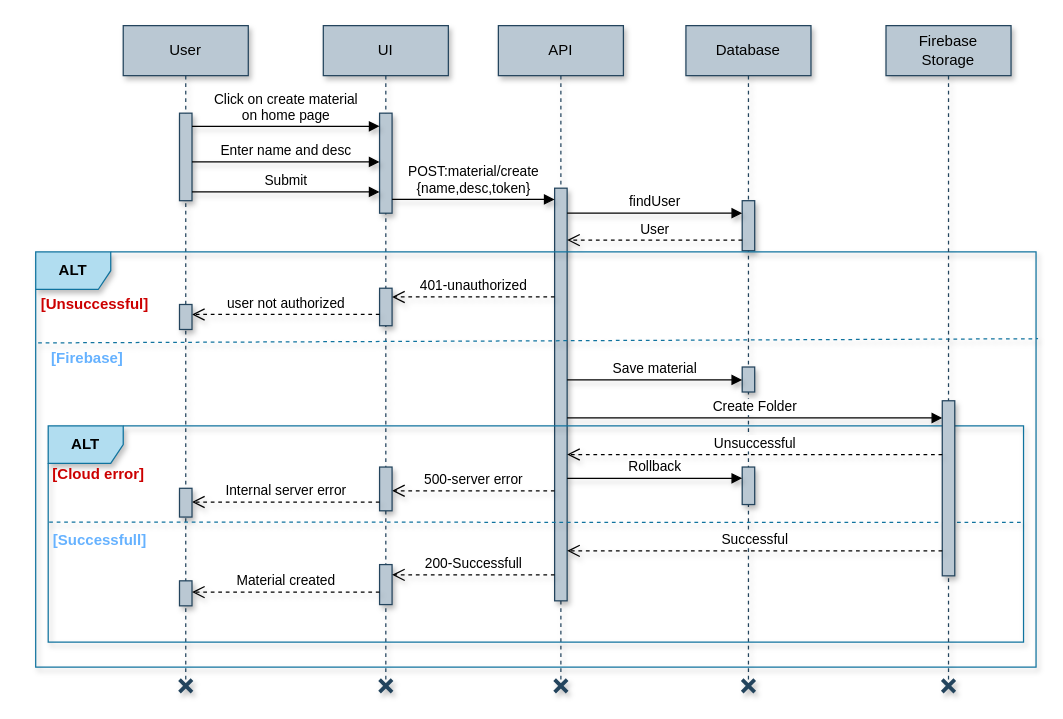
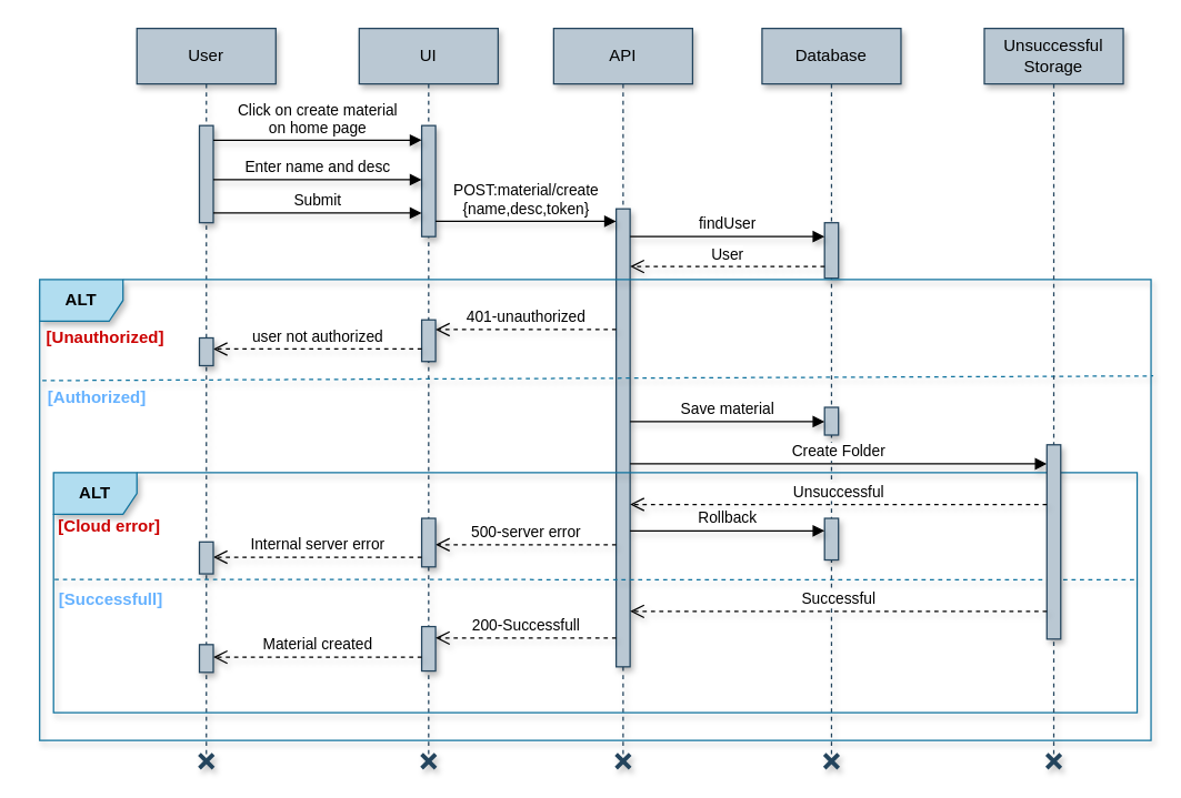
  <mxCell id="0" />
  <mxCell id="1" parent="0" />
  <mxCell id="2" value="User" style="shape=umlLifeline;perimeter=lifelinePerimeter;whiteSpace=wrap;html=1;container=1;dropTarget=0;collapsible=0;recursiveResize=0;outlineConnect=0;portConstraint=eastwest;newEdgeStyle={&quot;edgeStyle&quot;:&quot;elbowEdgeStyle&quot;,&quot;elbow&quot;:&quot;vertical&quot;,&quot;curved&quot;:0,&quot;rounded&quot;:0};fillColor=#bac8d3;strokeColor=#23445d;shadow=1;" parent="1" vertex="1"><mxGeometry x="98" y="20" width="100" height="523" as="geometry" /></mxCell>
  <mxCell id="3" value="" style="html=1;points=[[0,0,0,0,5],[0,1,0,0,-5],[1,0,0,0,5],[1,1,0,0,-5]];perimeter=orthogonalPerimeter;outlineConnect=0;targetShapes=umlLifeline;portConstraint=eastwest;newEdgeStyle={&quot;curved&quot;:0,&quot;rounded&quot;:0};fillColor=#bac8d3;strokeColor=#23445d;shadow=1;" parent="2" vertex="1"><mxGeometry x="45" y="70" width="10" height="70" as="geometry" /></mxCell>
  <mxCell id="4" value="UI" style="shape=umlLifeline;perimeter=lifelinePerimeter;whiteSpace=wrap;html=1;container=1;dropTarget=0;collapsible=0;recursiveResize=0;outlineConnect=0;portConstraint=eastwest;newEdgeStyle={&quot;edgeStyle&quot;:&quot;elbowEdgeStyle&quot;,&quot;elbow&quot;:&quot;vertical&quot;,&quot;curved&quot;:0,&quot;rounded&quot;:0};fillColor=#bac8d3;strokeColor=#23445d;shadow=1;" parent="1" vertex="1"><mxGeometry x="258" y="20" width="100" height="523" as="geometry" /></mxCell>
  <mxCell id="5" value="" style="html=1;points=[[0,0,0,0,5],[0,1,0,0,-5],[1,0,0,0,5],[1,1,0,0,-5]];perimeter=orthogonalPerimeter;outlineConnect=0;targetShapes=umlLifeline;portConstraint=eastwest;newEdgeStyle={&quot;curved&quot;:0,&quot;rounded&quot;:0};fillColor=#bac8d3;strokeColor=#23445d;shadow=1;" parent="4" vertex="1"><mxGeometry x="45" y="70" width="10" height="80" as="geometry" /></mxCell>
  <mxCell id="6" value="" style="html=1;points=[[0,0,0,0,5],[0,1,0,0,-5],[1,0,0,0,5],[1,1,0,0,-5]];perimeter=orthogonalPerimeter;outlineConnect=0;targetShapes=umlLifeline;portConstraint=eastwest;newEdgeStyle={&quot;curved&quot;:0,&quot;rounded&quot;:0};fillColor=#bac8d3;strokeColor=#23445d;shadow=1;" parent="4" vertex="1"><mxGeometry x="45" y="210" width="10" height="30" as="geometry" /></mxCell>
  <mxCell id="7" value="API" style="shape=umlLifeline;perimeter=lifelinePerimeter;whiteSpace=wrap;html=1;container=1;dropTarget=0;collapsible=0;recursiveResize=0;outlineConnect=0;portConstraint=eastwest;newEdgeStyle={&quot;edgeStyle&quot;:&quot;elbowEdgeStyle&quot;,&quot;elbow&quot;:&quot;vertical&quot;,&quot;curved&quot;:0,&quot;rounded&quot;:0};fillColor=#bac8d3;strokeColor=#23445d;shadow=1;" parent="1" vertex="1"><mxGeometry x="398" y="20" width="100" height="523" as="geometry" /></mxCell>
  <mxCell id="8" value="" style="html=1;points=[[0,0,0,0,5],[0,1,0,0,-5],[1,0,0,0,5],[1,1,0,0,-5]];perimeter=orthogonalPerimeter;outlineConnect=0;targetShapes=umlLifeline;portConstraint=eastwest;newEdgeStyle={&quot;curved&quot;:0,&quot;rounded&quot;:0};fillColor=#bac8d3;strokeColor=#23445d;shadow=1;" parent="7" vertex="1"><mxGeometry x="45" y="130" width="10" height="330" as="geometry" /></mxCell>
  <mxCell id="9" value="Database" style="shape=umlLifeline;perimeter=lifelinePerimeter;whiteSpace=wrap;html=1;container=1;dropTarget=0;collapsible=0;recursiveResize=0;outlineConnect=0;portConstraint=eastwest;newEdgeStyle={&quot;edgeStyle&quot;:&quot;elbowEdgeStyle&quot;,&quot;elbow&quot;:&quot;vertical&quot;,&quot;curved&quot;:0,&quot;rounded&quot;:0};fillColor=#bac8d3;strokeColor=#23445d;shadow=1;" parent="1" vertex="1"><mxGeometry x="548" y="20" width="100" height="523" as="geometry" /></mxCell>
  <mxCell id="10" value="" style="html=1;points=[[0,0,0,0,5],[0,1,0,0,-5],[1,0,0,0,5],[1,1,0,0,-5]];perimeter=orthogonalPerimeter;outlineConnect=0;targetShapes=umlLifeline;portConstraint=eastwest;newEdgeStyle={&quot;curved&quot;:0,&quot;rounded&quot;:0};fillColor=#bac8d3;strokeColor=#23445d;shadow=1;" parent="9" vertex="1"><mxGeometry x="45" y="140" width="10" height="40" as="geometry" /></mxCell>
  <mxCell id="11" value="" style="html=1;points=[[0,0,0,0,5],[0,1,0,0,-5],[1,0,0,0,5],[1,1,0,0,-5]];perimeter=orthogonalPerimeter;outlineConnect=0;targetShapes=umlLifeline;portConstraint=eastwest;newEdgeStyle={&quot;curved&quot;:0,&quot;rounded&quot;:0};fillColor=#bac8d3;strokeColor=#23445d;shadow=1;" parent="9" vertex="1"><mxGeometry x="45" y="353" width="10" height="30" as="geometry" /></mxCell>
  <mxCell id="12" value="Click on create material&lt;div&gt;on home page&lt;/div&gt;" style="html=1;verticalAlign=bottom;endArrow=block;curved=0;rounded=0;shadow=1;" parent="1" edge="1"><mxGeometry width="80" relative="1" as="geometry"><mxPoint x="153" y="100.5" as="sourcePoint" /><mxPoint x="303" y="100.5" as="targetPoint" /></mxGeometry></mxCell>
  <mxCell id="13" value="Enter name and desc" style="html=1;verticalAlign=bottom;endArrow=block;curved=0;rounded=0;shadow=1;" parent="1" edge="1"><mxGeometry width="80" relative="1" as="geometry"><mxPoint x="153" y="129" as="sourcePoint" /><mxPoint x="303" y="129" as="targetPoint" /></mxGeometry></mxCell>
  <mxCell id="14" value="Submit" style="html=1;verticalAlign=bottom;endArrow=block;curved=0;rounded=0;shadow=1;" parent="1" edge="1"><mxGeometry width="80" relative="1" as="geometry"><mxPoint x="153" y="153" as="sourcePoint" /><mxPoint x="303" y="153" as="targetPoint" /></mxGeometry></mxCell>
  <mxCell id="15" value="POST:material/create&lt;div&gt;{name,desc,token}&lt;/div&gt;" style="html=1;verticalAlign=bottom;endArrow=block;curved=0;rounded=0;shadow=1;" parent="1" edge="1"><mxGeometry width="80" relative="1" as="geometry"><mxPoint x="313" y="159" as="sourcePoint" /><mxPoint x="443" y="159" as="targetPoint" /></mxGeometry></mxCell>
  <mxCell id="16" value="findUser" style="html=1;verticalAlign=bottom;endArrow=block;curved=0;rounded=0;shadow=1;" parent="1" edge="1"><mxGeometry width="80" relative="1" as="geometry"><mxPoint x="453" y="170" as="sourcePoint" /><mxPoint x="593" y="170" as="targetPoint" /></mxGeometry></mxCell>
  <mxCell id="17" value="User" style="html=1;verticalAlign=bottom;endArrow=open;dashed=1;endSize=8;curved=0;rounded=0;shadow=1;" parent="1" edge="1"><mxGeometry relative="1" as="geometry"><mxPoint x="593" y="191.5" as="sourcePoint" /><mxPoint x="453" y="191.5" as="targetPoint" /></mxGeometry></mxCell>
  <mxCell id="18" value="ALT" style="shape=umlFrame;whiteSpace=wrap;html=1;pointerEvents=0;width=60;height=30;fillColor=#b1ddf0;strokeColor=#10739e;shadow=1;fontStyle=1" parent="1" vertex="1"><mxGeometry y="201" width="800" height="332" as="geometry" x="28" /></mxCell>
- <mxCell id="19" value="&lt;b&gt;&lt;font color=&quot;#cc0000&quot;&gt;[Unsuccessful]&lt;/font&gt;&lt;/b&gt;" style="text;html=1;align=center;verticalAlign=middle;resizable=0;points=[];autosize=1;strokeColor=none;fillColor=none;shadow=1;" parent="1" vertex="1"><mxGeometry x="20" y="228" width="110" height="30" as="geometry" /></mxCell>
+ <mxCell id="19" value="&lt;b&gt;&lt;font color=&quot;#cc0000&quot;&gt;[Unauthorized]&lt;/font&gt;&lt;/b&gt;" style="text;html=1;align=center;verticalAlign=middle;resizable=0;points=[];autosize=1;strokeColor=none;fillColor=none;shadow=1;" parent="1" vertex="1"><mxGeometry x="20" y="228" width="110" height="30" as="geometry" /></mxCell>
  <mxCell id="20" value="401-unauthorized" style="html=1;verticalAlign=bottom;endArrow=open;dashed=1;endSize=8;curved=0;rounded=0;shadow=1;" parent="1" edge="1"><mxGeometry relative="1" as="geometry"><mxPoint x="443" y="237" as="sourcePoint" /><mxPoint x="313" y="237" as="targetPoint" /></mxGeometry></mxCell>
  <mxCell id="21" value="user not authorized" style="html=1;verticalAlign=bottom;endArrow=open;dashed=1;endSize=8;curved=0;rounded=0;shadow=1;" parent="1" edge="1"><mxGeometry relative="1" as="geometry"><mxPoint x="303" y="251" as="sourcePoint" /><mxPoint x="153" y="251" as="targetPoint" /></mxGeometry></mxCell>
  <mxCell id="22" value="" style="html=1;points=[[0,0,0,0,5],[0,1,0,0,-5],[1,0,0,0,5],[1,1,0,0,-5]];perimeter=orthogonalPerimeter;outlineConnect=0;targetShapes=umlLifeline;portConstraint=eastwest;newEdgeStyle={&quot;curved&quot;:0,&quot;rounded&quot;:0};fillColor=#bac8d3;strokeColor=#23445d;shadow=1;" parent="1" vertex="1"><mxGeometry x="143" y="243" width="10" height="20" as="geometry" /></mxCell>
  <mxCell id="23" value="" style="endArrow=none;dashed=1;html=1;rounded=0;fillColor=#b1ddf0;strokeColor=#10739e;fontStyle=1;exitX=0;exitY=0.305;exitDx=0;exitDy=0;exitPerimeter=0;entryX=1.002;entryY=0.209;entryDx=0;entryDy=0;entryPerimeter=0;shadow=1;" parent="1" target="18" edge="1"><mxGeometry width="50" height="50" relative="1" as="geometry"><mxPoint x="29.95" y="273.74" as="sourcePoint" /><mxPoint x="678" y="273" as="targetPoint" /></mxGeometry></mxCell>
  <mxCell id="24" value="500-server error" style="html=1;verticalAlign=bottom;endArrow=open;dashed=1;endSize=8;curved=0;rounded=0;entryX=1;entryY=0;entryDx=0;entryDy=5;entryPerimeter=0;shadow=1;" parent="1" edge="1"><mxGeometry relative="1" as="geometry"><mxPoint x="443" y="392" as="sourcePoint" /><mxPoint x="313" y="392" as="targetPoint" /></mxGeometry></mxCell>
  <mxCell id="25" value="" style="html=1;points=[[0,0,0,0,5],[0,1,0,0,-5],[1,0,0,0,5],[1,1,0,0,-5]];perimeter=orthogonalPerimeter;outlineConnect=0;targetShapes=umlLifeline;portConstraint=eastwest;newEdgeStyle={&quot;curved&quot;:0,&quot;rounded&quot;:0};fillColor=#bac8d3;strokeColor=#23445d;shadow=1;" parent="1" vertex="1"><mxGeometry x="303" y="373" width="10" height="35" as="geometry" /></mxCell>
  <mxCell id="26" value="Internal server error" style="html=1;verticalAlign=bottom;endArrow=open;dashed=1;endSize=8;curved=0;rounded=0;shadow=1;" parent="1" edge="1"><mxGeometry relative="1" as="geometry"><mxPoint x="303" y="401" as="sourcePoint" /><mxPoint x="153" y="401" as="targetPoint" /></mxGeometry></mxCell>
  <mxCell id="27" value="" style="html=1;points=[[0,0,0,0,5],[0,1,0,0,-5],[1,0,0,0,5],[1,1,0,0,-5]];perimeter=orthogonalPerimeter;outlineConnect=0;targetShapes=umlLifeline;portConstraint=eastwest;newEdgeStyle={&quot;curved&quot;:0,&quot;rounded&quot;:0};fillColor=#bac8d3;strokeColor=#23445d;shadow=1;" parent="1" vertex="1"><mxGeometry x="143" y="390" width="10" height="23" as="geometry" /></mxCell>
- <mxCell id="28" value="&lt;b&gt;&lt;font color=&quot;#66b2ff&quot;&gt;[Firebase]&lt;/font&gt;&lt;/b&gt;" style="text;html=1;align=center;verticalAlign=middle;resizable=0;points=[];autosize=1;strokeColor=none;fillColor=none;shadow=1;" parent="1" vertex="1"><mxGeometry x="24" y="271" width="90" height="30" as="geometry" /></mxCell>
+ <mxCell id="28" value="&lt;b&gt;&lt;font color=&quot;#66b2ff&quot;&gt;[Authorized]&lt;/font&gt;&lt;/b&gt;" style="text;html=1;align=center;verticalAlign=middle;resizable=0;points=[];autosize=1;strokeColor=none;fillColor=none;shadow=1;" parent="1" vertex="1"><mxGeometry x="24" y="271" width="90" height="30" as="geometry" /></mxCell>
  <mxCell id="29" value="" style="html=1;points=[[0,0,0,0,5],[0,1,0,0,-5],[1,0,0,0,5],[1,1,0,0,-5]];perimeter=orthogonalPerimeter;outlineConnect=0;targetShapes=umlLifeline;portConstraint=eastwest;newEdgeStyle={&quot;curved&quot;:0,&quot;rounded&quot;:0};fillColor=#bac8d3;strokeColor=#23445d;shadow=1;" parent="1" vertex="1"><mxGeometry x="303" y="451" width="10" height="32" as="geometry" /></mxCell>
  <mxCell id="30" value="" style="html=1;points=[[0,0,0,0,5],[0,1,0,0,-5],[1,0,0,0,5],[1,1,0,0,-5]];perimeter=orthogonalPerimeter;outlineConnect=0;targetShapes=umlLifeline;portConstraint=eastwest;newEdgeStyle={&quot;curved&quot;:0,&quot;rounded&quot;:0};fillColor=#bac8d3;strokeColor=#23445d;shadow=1;" parent="1" vertex="1"><mxGeometry x="143" y="464" width="10" height="20" as="geometry" /></mxCell>
  <mxCell id="31" value="Material created" style="html=1;verticalAlign=bottom;endArrow=open;dashed=1;endSize=8;curved=0;rounded=0;shadow=1;" parent="1" edge="1"><mxGeometry relative="1" as="geometry"><mxPoint x="303" y="473" as="sourcePoint" /><mxPoint x="153" y="473" as="targetPoint" /></mxGeometry></mxCell>
  <mxCell id="32" value="Create Folder" style="html=1;verticalAlign=bottom;endArrow=block;curved=0;rounded=0;shadow=1;" parent="1" edge="1"><mxGeometry width="80" relative="1" as="geometry"><mxPoint x="453" y="333.78" as="sourcePoint" /><mxPoint x="753" y="333.78" as="targetPoint" /></mxGeometry></mxCell>
  <mxCell id="33" value="" style="html=1;points=[[0,0,0,0,5],[0,1,0,0,-5],[1,0,0,0,5],[1,1,0,0,-5]];perimeter=orthogonalPerimeter;outlineConnect=0;targetShapes=umlLifeline;portConstraint=eastwest;newEdgeStyle={&quot;curved&quot;:0,&quot;rounded&quot;:0};fillColor=#bac8d3;strokeColor=#23445d;shadow=1;" parent="1" vertex="1"><mxGeometry x="593" y="293" width="10" height="20" as="geometry" /></mxCell>
  <mxCell id="34" value="ALT" style="shape=umlFrame;whiteSpace=wrap;html=1;pointerEvents=0;fillColor=#b1ddf0;strokeColor=#10739e;shadow=1;fontStyle=1" parent="1" vertex="1"><mxGeometry x="38" y="340" width="780" height="173" as="geometry" /></mxCell>
  <mxCell id="35" value="" style="endArrow=none;dashed=1;html=1;rounded=0;entryX=1;entryY=0.336;entryDx=0;entryDy=0;entryPerimeter=0;exitX=0.002;exitY=0.334;exitDx=0;exitDy=0;exitPerimeter=0;fillColor=#b1ddf0;strokeColor=#10739e;shadow=1;" parent="1" edge="1"><mxGeometry width="50" height="50" relative="1" as="geometry"><mxPoint x="38.78" y="417.002" as="sourcePoint" /><mxPoint x="817.22" y="417.348" as="targetPoint" /></mxGeometry></mxCell>
  <mxCell id="36" value="200-Successfull" style="html=1;verticalAlign=bottom;endArrow=open;dashed=1;endSize=8;curved=0;rounded=0;entryX=1;entryY=0;entryDx=0;entryDy=5;entryPerimeter=0;shadow=1;" parent="1" edge="1"><mxGeometry relative="1" as="geometry"><mxPoint x="443" y="459.22" as="sourcePoint" /><mxPoint x="313" y="459.22" as="targetPoint" /></mxGeometry></mxCell>
  <mxCell id="37" value="&lt;b&gt;&lt;font color=&quot;#cc0000&quot;&gt;[Cloud error]&lt;/font&gt;&lt;/b&gt;" style="text;html=1;align=center;verticalAlign=middle;resizable=0;points=[];autosize=1;strokeColor=none;fillColor=none;shadow=1;" parent="1" vertex="1"><mxGeometry y="364" width="100" height="30" as="geometry" x="28" /></mxCell>
  <mxCell id="38" value="&lt;b&gt;&lt;font color=&quot;#66b2ff&quot;&gt;[Successfull]&lt;/font&gt;&lt;/b&gt;" style="text;html=1;align=center;verticalAlign=middle;resizable=0;points=[];autosize=1;strokeColor=none;fillColor=none;shadow=1;" parent="1" vertex="1"><mxGeometry x="29" y="417" width="100" height="30" as="geometry" /></mxCell>
  <mxCell id="39" value="" style="shape=umlDestroy;whiteSpace=wrap;html=1;strokeWidth=3;targetShapes=umlLifeline;fillColor=#bac8d3;strokeColor=#23445d;aspect=fixed;fontStyle=0;shadow=1;" parent="1" vertex="1"><mxGeometry x="143" y="543" width="10" height="10" as="geometry" /></mxCell>
  <mxCell id="40" value="" style="shape=umlDestroy;whiteSpace=wrap;html=1;strokeWidth=3;targetShapes=umlLifeline;fillColor=#bac8d3;strokeColor=#23445d;aspect=fixed;fontStyle=0;shadow=1;" parent="1" vertex="1"><mxGeometry x="303" y="543" width="10" height="10" as="geometry" /></mxCell>
  <mxCell id="41" value="" style="shape=umlDestroy;whiteSpace=wrap;html=1;strokeWidth=3;targetShapes=umlLifeline;fillColor=#bac8d3;strokeColor=#23445d;aspect=fixed;fontStyle=0;shadow=1;" parent="1" vertex="1"><mxGeometry x="443" y="543" width="10" height="10" as="geometry" /></mxCell>
  <mxCell id="42" value="" style="shape=umlDestroy;whiteSpace=wrap;html=1;strokeWidth=3;targetShapes=umlLifeline;fillColor=#bac8d3;strokeColor=#23445d;aspect=fixed;fontStyle=0;shadow=1;" parent="1" vertex="1"><mxGeometry x="593" y="543" width="10" height="10" as="geometry" /></mxCell>
- <mxCell id="43" value="Firebase&lt;div&gt;Storage&lt;/div&gt;" style="shape=umlLifeline;perimeter=lifelinePerimeter;whiteSpace=wrap;html=1;container=1;dropTarget=0;collapsible=0;recursiveResize=0;outlineConnect=0;portConstraint=eastwest;newEdgeStyle={&quot;edgeStyle&quot;:&quot;elbowEdgeStyle&quot;,&quot;elbow&quot;:&quot;vertical&quot;,&quot;curved&quot;:0,&quot;rounded&quot;:0};fillColor=#bac8d3;strokeColor=#23445d;shadow=1;" parent="1" vertex="1"><mxGeometry x="708" y="20" width="100" height="523" as="geometry" /></mxCell>
+ <mxCell id="43" value="Unsuccessful&lt;div&gt;Storage&lt;/div&gt;" style="shape=umlLifeline;perimeter=lifelinePerimeter;whiteSpace=wrap;html=1;container=1;dropTarget=0;collapsible=0;recursiveResize=0;outlineConnect=0;portConstraint=eastwest;newEdgeStyle={&quot;edgeStyle&quot;:&quot;elbowEdgeStyle&quot;,&quot;elbow&quot;:&quot;vertical&quot;,&quot;curved&quot;:0,&quot;rounded&quot;:0};fillColor=#bac8d3;strokeColor=#23445d;shadow=1;" parent="1" vertex="1"><mxGeometry x="708" y="20" width="100" height="523" as="geometry" /></mxCell>
  <mxCell id="44" value="" style="html=1;points=[[0,0,0,0,5],[0,1,0,0,-5],[1,0,0,0,5],[1,1,0,0,-5]];perimeter=orthogonalPerimeter;outlineConnect=0;targetShapes=umlLifeline;portConstraint=eastwest;newEdgeStyle={&quot;curved&quot;:0,&quot;rounded&quot;:0};fillColor=#bac8d3;strokeColor=#23445d;shadow=1;" parent="43" vertex="1"><mxGeometry x="45" y="300" width="10" height="140" as="geometry" /></mxCell>
  <mxCell id="45" value="Save material" style="html=1;verticalAlign=bottom;endArrow=block;curved=0;rounded=0;shadow=1;" parent="1" edge="1"><mxGeometry width="80" relative="1" as="geometry"><mxPoint x="453" y="303.33" as="sourcePoint" /><mxPoint x="593" y="303.33" as="targetPoint" /></mxGeometry></mxCell>
  <mxCell id="46" value="Unsuccessful" style="html=1;verticalAlign=bottom;endArrow=open;dashed=1;endSize=8;curved=0;rounded=0;shadow=1;" parent="1" edge="1"><mxGeometry relative="1" as="geometry"><mxPoint x="753" y="363" as="sourcePoint" /><mxPoint x="453" y="363" as="targetPoint" /></mxGeometry></mxCell>
  <mxCell id="47" value="Rollback" style="html=1;verticalAlign=bottom;endArrow=block;curved=0;rounded=0;shadow=1;" parent="1" edge="1"><mxGeometry width="80" relative="1" as="geometry"><mxPoint x="453" y="382" as="sourcePoint" /><mxPoint x="593" y="382" as="targetPoint" /></mxGeometry></mxCell>
  <mxCell id="48" value="Successful" style="html=1;verticalAlign=bottom;endArrow=open;dashed=1;endSize=8;curved=0;rounded=0;shadow=1;" parent="1" edge="1"><mxGeometry relative="1" as="geometry"><mxPoint x="753" y="440" as="sourcePoint" /><mxPoint x="453" y="440" as="targetPoint" /></mxGeometry></mxCell>
  <mxCell id="49" value="" style="shape=umlDestroy;whiteSpace=wrap;html=1;strokeWidth=3;targetShapes=umlLifeline;fillColor=#bac8d3;strokeColor=#23445d;aspect=fixed;fontStyle=0;shadow=1;" parent="1" vertex="1"><mxGeometry x="753" y="543" width="10" height="10" as="geometry" /></mxCell>
